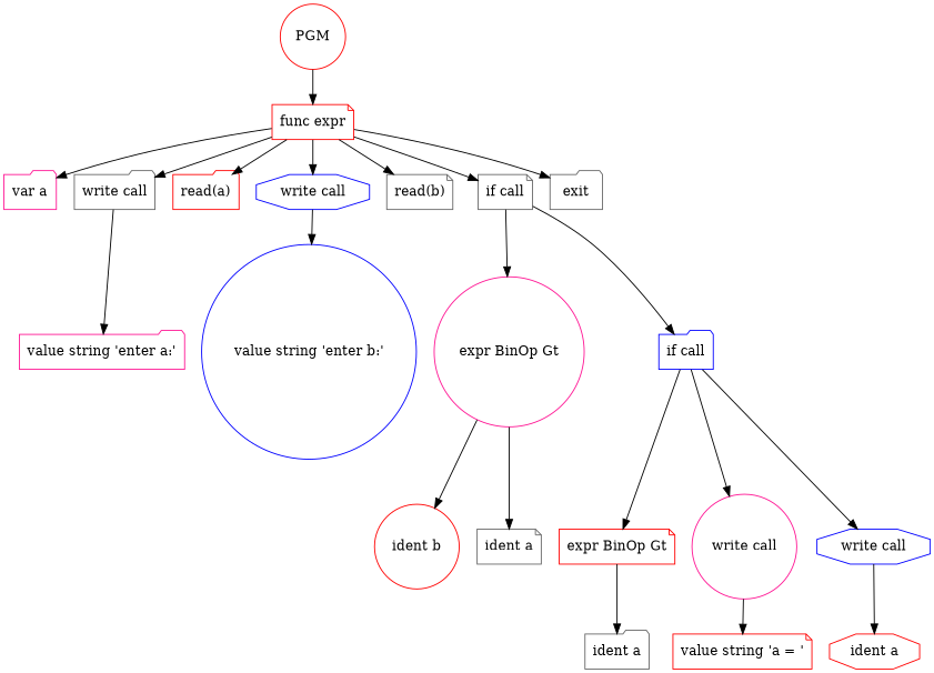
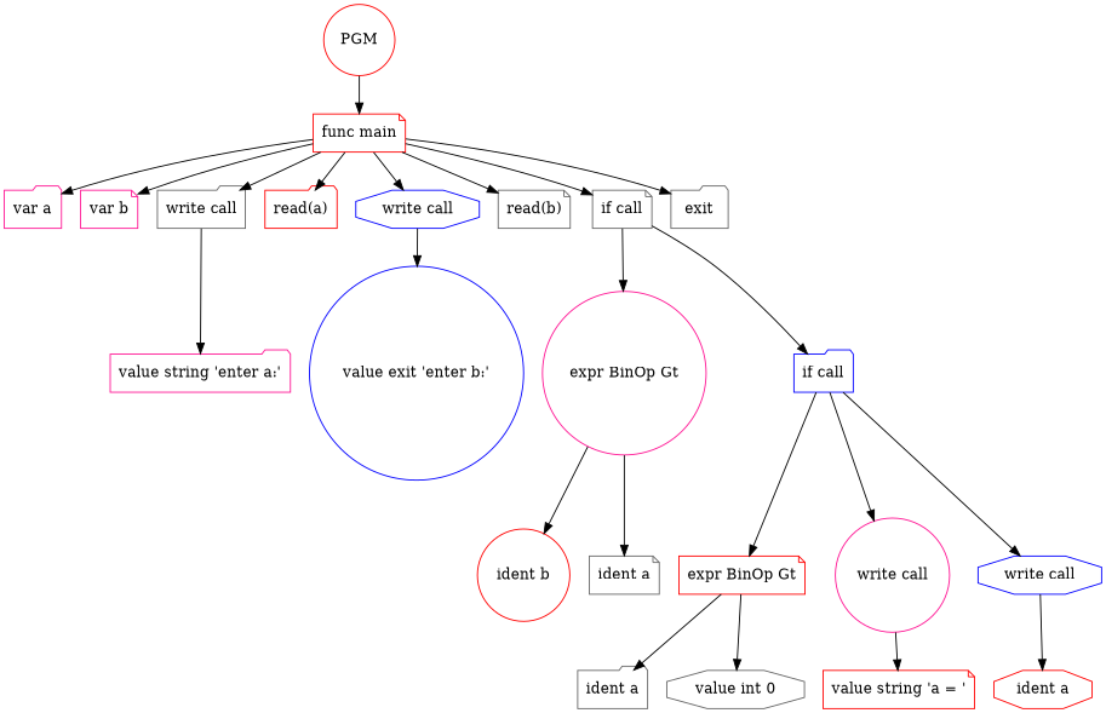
  digraph {
    node [color=red shape=note]
    n1 [label=PGM shape=circle]
-   n2 [label="func expr"]
+   n2 [label="func main"]
    n3 [color=deeppink label="var a" shape=folder]
+   n4 [color=deeppink label="var b"]
    n5 [color=gray40 label="write call" shape=folder]
    n6 [label="read(a)" shape=folder]
    n7 [color=blue label="write call" shape=octagon]
    n8 [color=gray40 label="read(b)"]
    n9 [color=gray40 label="if call"]
    n10 [color=gray40 label=exit shape=folder]
    n11 [color=deeppink label="value string 'enter a:'" shape=folder]
-   n12 [color=blue label="value string 'enter b:'" shape=circle]
+   n12 [color=blue label="value exit 'enter b:'" shape=circle]
    n13 [color=deeppink label="expr BinOp Gt" shape=circle]
    n14 [color=blue label="if call" shape=folder]
    n15 [label="ident b" shape=circle]
    n16 [color=gray40 label="ident a"]
    n17 [label="expr BinOp Gt"]
    n18 [color=deeppink label="write call" shape=circle]
    n19 [color=blue label="write call" shape=octagon]
    n20 [color=gray40 label="ident a" shape=folder]
+   n21 [color=gray40 label="value int 0" shape=octagon]
    n22 [label="value string 'a = '"]
    n23 [label="ident a" shape=octagon]
    n1 -> n2
    n2 -> n3
+   n2 -> n4
    n2 -> n5
    n2 -> n6
    n2 -> n7
    n2 -> n8
    n2 -> n9
    n2 -> n10
    n5 -> n11
    n7 -> n12
    n9 -> n13
    n9 -> n14
    n13 -> n15
    n13 -> n16
    n14 -> n17
    n14 -> n18
    n14 -> n19
    n17 -> n20
+   n17 -> n21
    n18 -> n22
    n19 -> n23
  }
